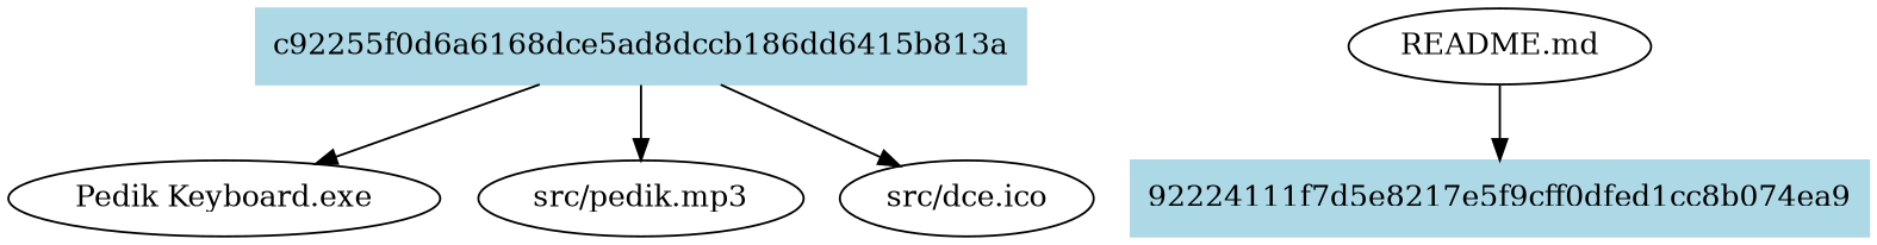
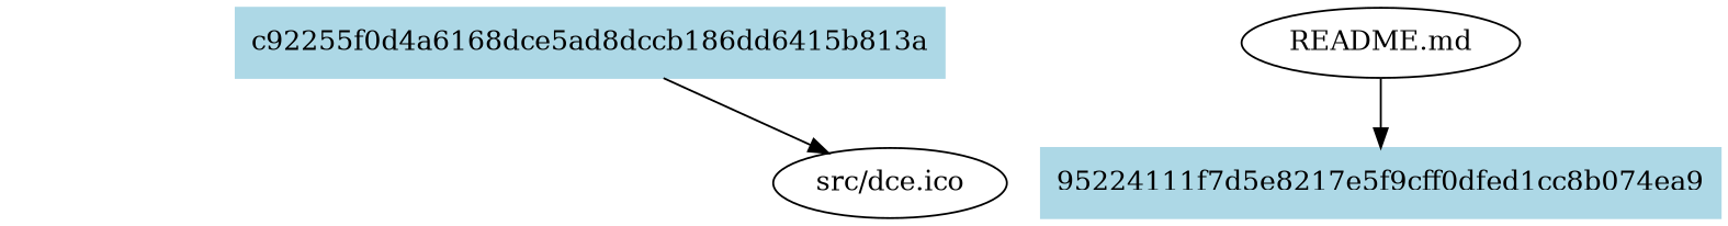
  digraph {
    node [shape=ellipse]
-   c92255f0d4a6168dce5ad8dccb186dd6415b813a [color=lightblue shape=box style=filled label=c92255f0d6a6168dce5ad8dccb186dd6415b813a]
-   "Pedik Keyboard.exe"
-   "src/pedik.mp3"
+   c92255f0d4a6168dce5ad8dccb186dd6415b813a [color=lightblue shape=box style=filled]
    n4 [label="src/dce.ico"]
-   "92224111f7d5e8217e5f9cff0dfed1cc8b074ea9" [color=lightblue shape=box style=filled]
+   "92224111f7d5e8217e5f9cff0dfed1cc8b074ea9" [color=lightblue shape=box style=filled label="95224111f7d5e8217e5f9cff0dfed1cc8b074ea9"]
    "README.md"
-   c92255f0d4a6168dce5ad8dccb186dd6415b813a -> "Pedik Keyboard.exe"
-   c92255f0d4a6168dce5ad8dccb186dd6415b813a -> "src/pedik.mp3"
    c92255f0d4a6168dce5ad8dccb186dd6415b813a -> n4
    "README.md" -> "92224111f7d5e8217e5f9cff0dfed1cc8b074ea9"
  }
